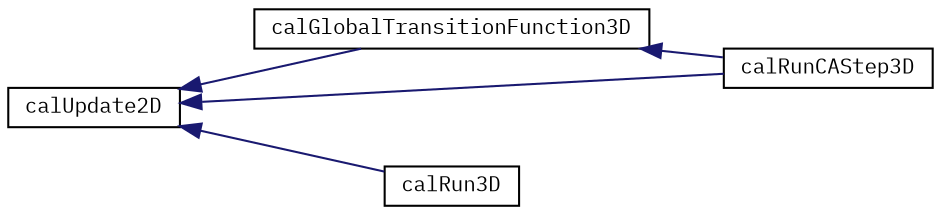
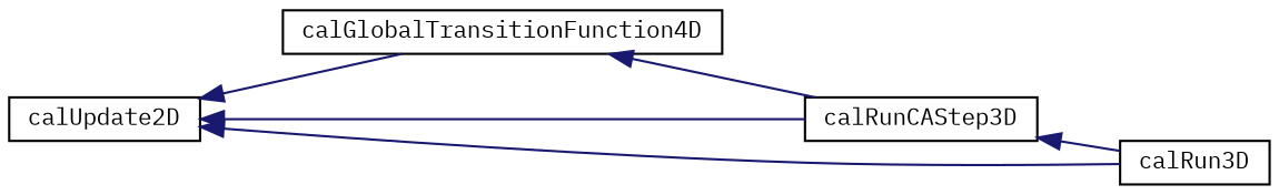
  digraph {
    fontname="IBM Plex Mono"
    rankdir=LR
    node [color=black fillcolor=white fontname="IBM Plex Mono" fontsize=10 shape=record style=filled]
    edge [color=midnightblue dir=back fontname="IBM Plex Mono" fontsize=10 labelfontname=Helvetica labelfontsize=10 style=solid]
    n1 [height=0.2 label=calUpdate2D width=0.4]
-   n2 [height=0.2 label=calGlobalTransitionFunction3D width=0.4]
+   n2 [height=0.2 label=calGlobalTransitionFunction4D width=0.4]
    n3 [height=0.2 label=calRunCAStep3D width=0.4]
    n4 [height=0.2 label=calRun3D width=0.4]
    n1 -> n2
    n1 -> n3
    n1 -> n4
    n2 -> n3
+   n3 -> n4
  }
